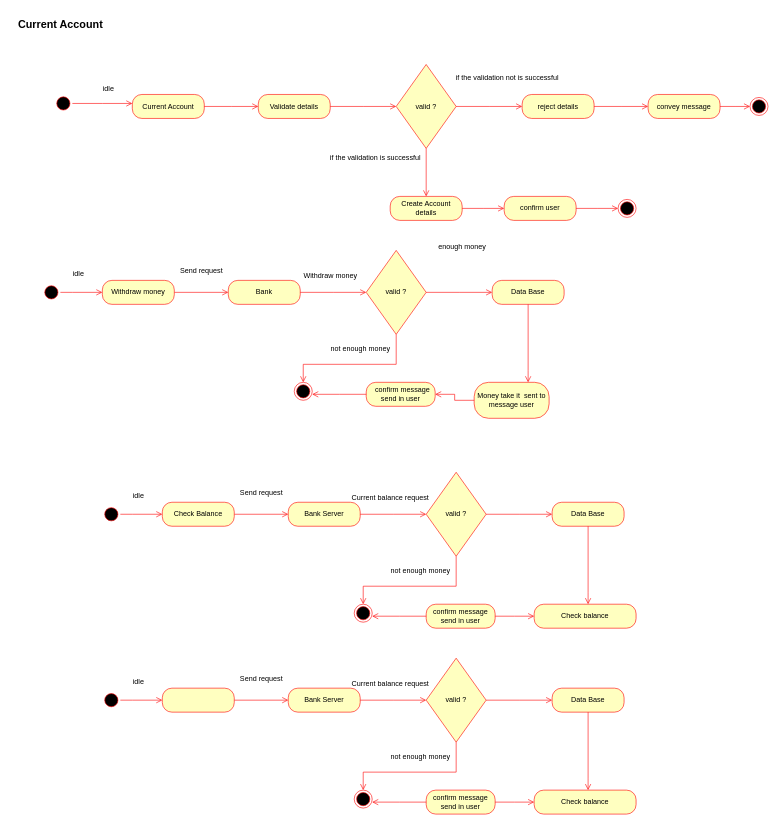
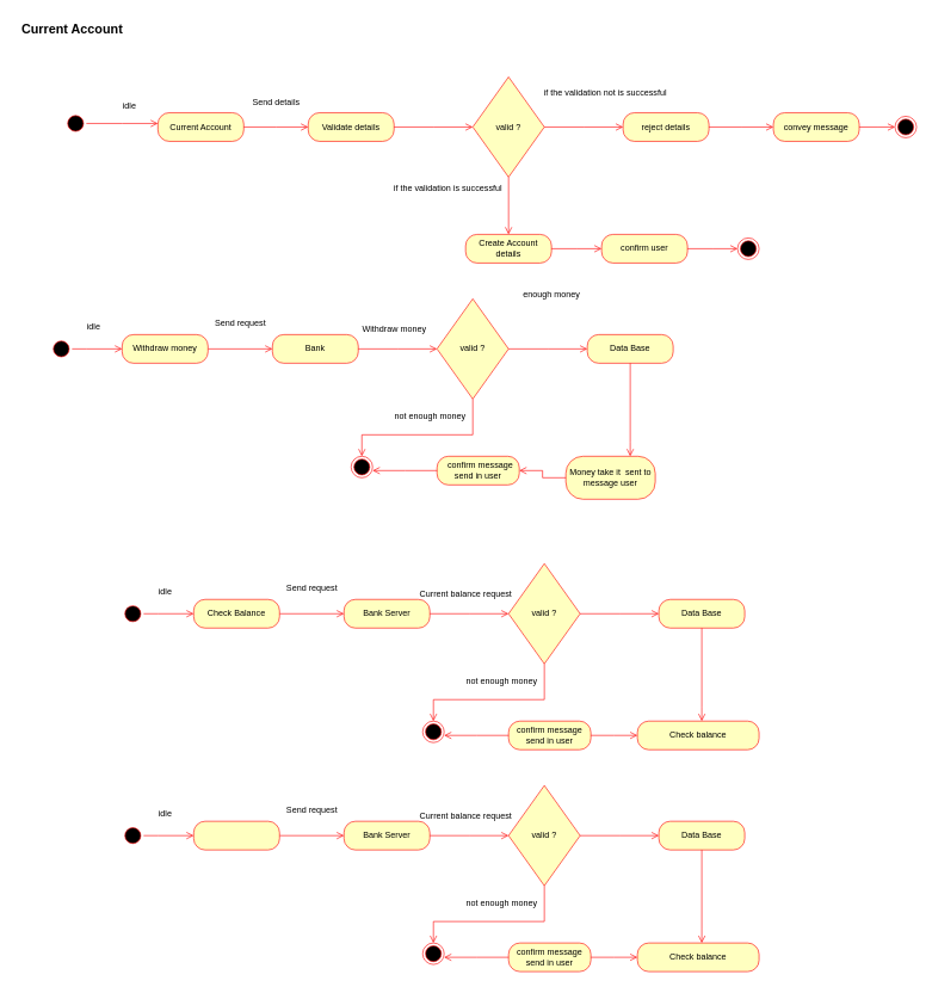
  <mxCell id="0" />
  <mxCell id="1" parent="0" />
  <mxCell id="2" value="" style="ellipse;html=1;shape=endState;fillColor=#000000;strokeColor=#ff0000;" vertex="1" parent="1"><mxGeometry x="1030" y="332" width="30" height="30" as="geometry" /></mxCell>
  <mxCell id="3" value="" style="ellipse;html=1;shape=endState;fillColor=#000000;strokeColor=#ff0000;" vertex="1" parent="1"><mxGeometry x="1250" y="162" width="30" height="30" as="geometry" /></mxCell>
  <mxCell id="4" value="" style="ellipse;html=1;shape=startState;fillColor=#000000;strokeColor=#ff0000;" vertex="1" parent="1"><mxGeometry x="90" y="157" width="30" height="30" as="geometry" /></mxCell>
  <mxCell id="5" value="" style="edgeStyle=orthogonalEdgeStyle;html=1;verticalAlign=bottom;endArrow=open;endSize=8;strokeColor=#ff0000;rounded=0;" edge="1" parent="1" source="4"><mxGeometry relative="1" as="geometry"><mxPoint x="220" y="172" as="targetPoint" /></mxGeometry></mxCell>
  <mxCell id="6" value="Current Account" style="rounded=1;whiteSpace=wrap;html=1;arcSize=40;fontColor=#000000;fillColor=#ffffc0;strokeColor=#ff0000;" vertex="1" parent="1"><mxGeometry x="220" y="157" width="120" height="40" as="geometry" /></mxCell>
  <mxCell id="7" value="" style="edgeStyle=orthogonalEdgeStyle;html=1;verticalAlign=bottom;endArrow=open;endSize=8;strokeColor=#ff0000;rounded=0;" edge="1" parent="1" source="6"><mxGeometry relative="1" as="geometry"><mxPoint x="430" y="177" as="targetPoint" /><mxPoint x="280" y="237" as="sourcePoint" /></mxGeometry></mxCell>
  <mxCell id="8" value="Validate details" style="rounded=1;whiteSpace=wrap;html=1;arcSize=40;fontColor=#000000;fillColor=#ffffc0;strokeColor=#ff0000;" vertex="1" parent="1"><mxGeometry x="430" y="157" width="120" height="40" as="geometry" /></mxCell>
  <mxCell id="9" value="" style="edgeStyle=orthogonalEdgeStyle;html=1;verticalAlign=bottom;endArrow=open;endSize=8;strokeColor=#ff0000;rounded=0;exitX=1;exitY=0.5;exitDx=0;exitDy=0;" edge="1" parent="1" source="8"><mxGeometry relative="1" as="geometry"><mxPoint x="660" y="177" as="targetPoint" /><mxPoint x="550" y="217" as="sourcePoint" /></mxGeometry></mxCell>
+ <mxCell id="10" value="Send details" style="text;html=1;align=center;verticalAlign=middle;resizable=0;points=[];autosize=1;strokeColor=none;fillColor=none;" vertex="1" parent="1"><mxGeometry x="340" y="127" width="90" height="30" as="geometry" /></mxCell>
  <mxCell id="11" value="valid ?" style="rhombus;whiteSpace=wrap;html=1;fontColor=#000000;fillColor=#ffffc0;strokeColor=#ff0000;" vertex="1" parent="1"><mxGeometry x="660" y="107" width="100" height="140" as="geometry" /></mxCell>
  <mxCell id="12" value="" style="edgeStyle=orthogonalEdgeStyle;html=1;align=left;verticalAlign=top;endArrow=open;endSize=8;strokeColor=#ff0000;rounded=0;" edge="1" parent="1" source="11"><mxGeometry x="-1" relative="1" as="geometry"><mxPoint x="710" y="327" as="targetPoint" /><Array as="points"><mxPoint x="710" y="227" /></Array></mxGeometry></mxCell>
  <mxCell id="13" value="Create Account details" style="rounded=1;whiteSpace=wrap;html=1;arcSize=40;fontColor=#000000;fillColor=#ffffc0;strokeColor=#ff0000;" vertex="1" parent="1"><mxGeometry x="650" y="327" width="120" height="40" as="geometry" /></mxCell>
  <mxCell id="14" value="" style="edgeStyle=orthogonalEdgeStyle;html=1;verticalAlign=bottom;endArrow=open;endSize=8;strokeColor=#ff0000;rounded=0;exitX=1;exitY=0.5;exitDx=0;exitDy=0;" edge="1" parent="1" source="13"><mxGeometry relative="1" as="geometry"><mxPoint x="840" y="347" as="targetPoint" /></mxGeometry></mxCell>
  <mxCell id="15" value="confirm user" style="rounded=1;whiteSpace=wrap;html=1;arcSize=40;fontColor=#000000;fillColor=#ffffc0;strokeColor=#ff0000;" vertex="1" parent="1"><mxGeometry x="840" y="327" width="120" height="40" as="geometry" /></mxCell>
  <mxCell id="16" value="" style="edgeStyle=orthogonalEdgeStyle;html=1;verticalAlign=bottom;endArrow=open;endSize=8;strokeColor=#ff0000;rounded=0;" edge="1" parent="1" source="15"><mxGeometry relative="1" as="geometry"><mxPoint x="1030" y="347" as="targetPoint" /></mxGeometry></mxCell>
  <mxCell id="17" value="if the validation is successful" style="text;html=1;align=center;verticalAlign=middle;resizable=0;points=[];autosize=1;strokeColor=none;fillColor=none;" vertex="1" parent="1"><mxGeometry x="540" y="247" width="170" height="30" as="geometry" /></mxCell>
  <mxCell id="18" value="reject details" style="rounded=1;whiteSpace=wrap;html=1;arcSize=40;fontColor=#000000;fillColor=#ffffc0;strokeColor=#ff0000;" vertex="1" parent="1"><mxGeometry x="870" y="157" width="120" height="40" as="geometry" /></mxCell>
  <mxCell id="19" value="" style="edgeStyle=orthogonalEdgeStyle;html=1;verticalAlign=bottom;endArrow=open;endSize=8;strokeColor=#ff0000;rounded=0;exitX=1;exitY=0.5;exitDx=0;exitDy=0;" edge="1" parent="1" source="11"><mxGeometry relative="1" as="geometry"><mxPoint x="870" y="177" as="targetPoint" /></mxGeometry></mxCell>
  <mxCell id="20" value="convey message" style="rounded=1;whiteSpace=wrap;html=1;arcSize=40;fontColor=#000000;fillColor=#ffffc0;strokeColor=#ff0000;" vertex="1" parent="1"><mxGeometry x="1080" y="157" width="120" height="40" as="geometry" /></mxCell>
  <mxCell id="21" value="" style="edgeStyle=orthogonalEdgeStyle;html=1;verticalAlign=bottom;endArrow=open;endSize=8;strokeColor=#ff0000;rounded=0;exitX=1;exitY=0.5;exitDx=0;exitDy=0;" edge="1" parent="1" source="18"><mxGeometry relative="1" as="geometry"><mxPoint x="1080" y="177" as="targetPoint" /></mxGeometry></mxCell>
  <mxCell id="22" value="if the validation not is successful" style="text;html=1;align=center;verticalAlign=middle;resizable=0;points=[];autosize=1;strokeColor=none;fillColor=none;" vertex="1" parent="1"><mxGeometry x="750" y="115" width="190" height="30" as="geometry" /></mxCell>
  <mxCell id="23" value="" style="edgeStyle=orthogonalEdgeStyle;html=1;verticalAlign=bottom;endArrow=open;endSize=8;strokeColor=#ff0000;rounded=0;exitX=1;exitY=0.5;exitDx=0;exitDy=0;" edge="1" parent="1" source="20"><mxGeometry relative="1" as="geometry"><mxPoint x="1250" y="177" as="targetPoint" /><mxPoint x="1280" y="157" as="sourcePoint" /></mxGeometry></mxCell>
  <mxCell id="24" value="idle" style="text;html=1;align=center;verticalAlign=middle;resizable=0;points=[];autosize=1;strokeColor=none;fillColor=none;" vertex="1" parent="1"><mxGeometry x="160" y="132" width="40" height="30" as="geometry" /></mxCell>
  <mxCell id="25" value="" style="ellipse;html=1;shape=endState;fillColor=#000000;strokeColor=#ff0000;" vertex="1" parent="1"><mxGeometry x="490" y="637" width="30" height="30" as="geometry" /></mxCell>
  <mxCell id="26" value="" style="edgeStyle=orthogonalEdgeStyle;html=1;verticalAlign=bottom;endArrow=open;endSize=8;strokeColor=#ff0000;rounded=0;" edge="1" parent="1"><mxGeometry relative="1" as="geometry"><mxPoint x="380" y="487" as="targetPoint" /><mxPoint x="290" y="487" as="sourcePoint" /></mxGeometry></mxCell>
  <mxCell id="27" value="Bank" style="rounded=1;whiteSpace=wrap;html=1;arcSize=40;fontColor=#000000;fillColor=#ffffc0;strokeColor=#ff0000;" vertex="1" parent="1"><mxGeometry x="380" y="467" width="120" height="40" as="geometry" /></mxCell>
  <mxCell id="28" value="" style="edgeStyle=orthogonalEdgeStyle;html=1;verticalAlign=bottom;endArrow=open;endSize=8;strokeColor=#ff0000;rounded=0;exitX=1;exitY=0.5;exitDx=0;exitDy=0;" edge="1" parent="1" source="27"><mxGeometry relative="1" as="geometry"><mxPoint x="610" y="487" as="targetPoint" /><mxPoint x="500" y="527" as="sourcePoint" /></mxGeometry></mxCell>
  <mxCell id="29" value="Send request" style="text;html=1;align=center;verticalAlign=middle;resizable=0;points=[];autosize=1;strokeColor=none;fillColor=none;" vertex="1" parent="1"><mxGeometry x="290" y="437" width="90" height="30" as="geometry" /></mxCell>
  <mxCell id="30" value="valid ?" style="rhombus;whiteSpace=wrap;html=1;fontColor=#000000;fillColor=#ffffc0;strokeColor=#ff0000;" vertex="1" parent="1"><mxGeometry x="610" y="417" width="100" height="140" as="geometry" /></mxCell>
  <mxCell id="31" value="" style="edgeStyle=orthogonalEdgeStyle;html=1;align=left;verticalAlign=top;endArrow=open;endSize=8;strokeColor=#ff0000;rounded=0;entryX=0.5;entryY=0;entryDx=0;entryDy=0;" edge="1" parent="1" source="30" target="25"><mxGeometry x="-1" relative="1" as="geometry"><mxPoint x="660" y="637" as="targetPoint" /><Array as="points"><mxPoint x="660" y="607" /><mxPoint x="505" y="607" /></Array></mxGeometry></mxCell>
  <mxCell id="32" value="&amp;nbsp; &amp;nbsp;confirm message&amp;nbsp; send in user" style="rounded=1;whiteSpace=wrap;html=1;arcSize=40;fontColor=#000000;fillColor=#ffffc0;strokeColor=#ff0000;" vertex="1" parent="1"><mxGeometry x="610" y="637" width="115" height="40" as="geometry" /></mxCell>
  <mxCell id="33" value="Money take it&amp;nbsp; sent to message user" style="rounded=1;whiteSpace=wrap;html=1;arcSize=40;fontColor=#000000;fillColor=#ffffc0;strokeColor=#ff0000;" vertex="1" parent="1"><mxGeometry x="790" y="637" width="125" height="60" as="geometry" /></mxCell>
  <mxCell id="34" value="not enough money" style="text;html=1;align=center;verticalAlign=middle;resizable=0;points=[];autosize=1;strokeColor=none;fillColor=none;" vertex="1" parent="1"><mxGeometry x="540" y="567" width="120" height="30" as="geometry" /></mxCell>
  <mxCell id="35" value="Data Base" style="rounded=1;whiteSpace=wrap;html=1;arcSize=40;fontColor=#000000;fillColor=#ffffc0;strokeColor=#ff0000;" vertex="1" parent="1"><mxGeometry x="820" y="467" width="120" height="40" as="geometry" /></mxCell>
  <mxCell id="36" value="" style="edgeStyle=orthogonalEdgeStyle;html=1;verticalAlign=bottom;endArrow=open;endSize=8;strokeColor=#ff0000;rounded=0;exitX=1;exitY=0.5;exitDx=0;exitDy=0;" edge="1" parent="1" source="30"><mxGeometry relative="1" as="geometry"><mxPoint x="820" y="487" as="targetPoint" /></mxGeometry></mxCell>
  <mxCell id="37" value="enough money" style="text;html=1;align=center;verticalAlign=middle;resizable=0;points=[];autosize=1;strokeColor=none;fillColor=none;" vertex="1" parent="1"><mxGeometry x="720" y="397" width="100" height="30" as="geometry" /></mxCell>
  <mxCell id="38" value="idle" style="text;html=1;align=center;verticalAlign=middle;resizable=0;points=[];autosize=1;strokeColor=none;fillColor=none;" vertex="1" parent="1"><mxGeometry x="110" y="442" width="40" height="30" as="geometry" /></mxCell>
  <mxCell id="39" value="" style="ellipse;html=1;shape=startState;fillColor=#000000;strokeColor=#ff0000;" vertex="1" parent="1"><mxGeometry x="70" y="472" width="30" height="30" as="geometry" /></mxCell>
  <mxCell id="40" value="" style="edgeStyle=orthogonalEdgeStyle;html=1;verticalAlign=bottom;endArrow=open;endSize=8;strokeColor=#ff0000;rounded=0;entryX=0;entryY=0.5;entryDx=0;entryDy=0;" edge="1" parent="1" source="39"><mxGeometry relative="1" as="geometry"><mxPoint x="170" y="487" as="targetPoint" /><Array as="points"><mxPoint x="120" y="487" /><mxPoint x="120" y="487" /></Array></mxGeometry></mxCell>
  <mxCell id="41" value="Withdraw money" style="rounded=1;whiteSpace=wrap;html=1;arcSize=40;fontColor=#000000;fillColor=#ffffc0;strokeColor=#ff0000;" vertex="1" parent="1"><mxGeometry x="170" y="467" width="120" height="40" as="geometry" /></mxCell>
  <mxCell id="42" value="Withdraw money" style="text;html=1;align=center;verticalAlign=middle;resizable=0;points=[];autosize=1;strokeColor=none;fillColor=none;" vertex="1" parent="1"><mxGeometry x="495" y="445" width="110" height="30" as="geometry" /></mxCell>
  <mxCell id="43" value="" style="edgeStyle=orthogonalEdgeStyle;html=1;verticalAlign=bottom;endArrow=open;endSize=8;strokeColor=#ff0000;rounded=0;exitX=0.5;exitY=1;exitDx=0;exitDy=0;" edge="1" parent="1" source="35" target="33"><mxGeometry relative="1" as="geometry"><mxPoint x="890" y="587" as="targetPoint" /><Array as="points"><mxPoint x="880" y="617" /><mxPoint x="880" y="617" /></Array></mxGeometry></mxCell>
  <mxCell id="44" value="" style="edgeStyle=orthogonalEdgeStyle;html=1;verticalAlign=bottom;endArrow=open;endSize=8;strokeColor=#ff0000;rounded=0;exitX=0;exitY=0.5;exitDx=0;exitDy=0;" edge="1" parent="1" source="32"><mxGeometry relative="1" as="geometry"><mxPoint x="520" y="657" as="targetPoint" /></mxGeometry></mxCell>
  <mxCell id="45" value="" style="ellipse;html=1;shape=endState;fillColor=#000000;strokeColor=#ff0000;" vertex="1" parent="1"><mxGeometry x="590" y="1007" width="30" height="30" as="geometry" /></mxCell>
  <mxCell id="46" value="" style="edgeStyle=orthogonalEdgeStyle;html=1;verticalAlign=bottom;endArrow=open;endSize=8;strokeColor=#ff0000;rounded=0;" edge="1" parent="1"><mxGeometry relative="1" as="geometry"><mxPoint x="480" y="857" as="targetPoint" /><mxPoint x="390" y="857" as="sourcePoint" /></mxGeometry></mxCell>
  <mxCell id="47" value="Bank Server" style="rounded=1;whiteSpace=wrap;html=1;arcSize=40;fontColor=#000000;fillColor=#ffffc0;strokeColor=#ff0000;" vertex="1" parent="1"><mxGeometry x="480" y="837" width="120" height="40" as="geometry" /></mxCell>
  <mxCell id="48" value="" style="edgeStyle=orthogonalEdgeStyle;html=1;verticalAlign=bottom;endArrow=open;endSize=8;strokeColor=#ff0000;rounded=0;exitX=1;exitY=0.5;exitDx=0;exitDy=0;" edge="1" parent="1" source="47"><mxGeometry relative="1" as="geometry"><mxPoint x="710" y="857" as="targetPoint" /><mxPoint x="600" y="897" as="sourcePoint" /></mxGeometry></mxCell>
  <mxCell id="49" value="Send request" style="text;html=1;align=center;verticalAlign=middle;resizable=0;points=[];autosize=1;strokeColor=none;fillColor=none;" vertex="1" parent="1"><mxGeometry x="390" y="807" width="90" height="30" as="geometry" /></mxCell>
  <mxCell id="50" value="valid ?" style="rhombus;whiteSpace=wrap;html=1;fontColor=#000000;fillColor=#ffffc0;strokeColor=#ff0000;" vertex="1" parent="1"><mxGeometry x="710" y="787" width="100" height="140" as="geometry" /></mxCell>
  <mxCell id="51" value="" style="edgeStyle=orthogonalEdgeStyle;html=1;align=left;verticalAlign=top;endArrow=open;endSize=8;strokeColor=#ff0000;rounded=0;entryX=0.5;entryY=0;entryDx=0;entryDy=0;" edge="1" parent="1" source="50" target="45"><mxGeometry x="-1" relative="1" as="geometry"><mxPoint x="760" y="1007" as="targetPoint" /><Array as="points"><mxPoint x="760" y="977" /><mxPoint x="605" y="977" /></Array></mxGeometry></mxCell>
  <mxCell id="52" value="confirm message send in user" style="rounded=1;whiteSpace=wrap;html=1;arcSize=40;fontColor=#000000;fillColor=#ffffc0;strokeColor=#ff0000;" vertex="1" parent="1"><mxGeometry x="710" y="1007" width="115" height="40" as="geometry" /></mxCell>
  <mxCell id="53" value="" style="edgeStyle=orthogonalEdgeStyle;html=1;verticalAlign=bottom;endArrow=open;endSize=8;strokeColor=#ff0000;rounded=0;exitX=1;exitY=0.5;exitDx=0;exitDy=0;" edge="1" parent="1" source="52"><mxGeometry relative="1" as="geometry"><mxPoint x="890" y="1027" as="targetPoint" /></mxGeometry></mxCell>
  <mxCell id="54" value="Check balance" style="rounded=1;whiteSpace=wrap;html=1;arcSize=40;fontColor=#000000;fillColor=#ffffc0;strokeColor=#ff0000;" vertex="1" parent="1"><mxGeometry x="890" y="1007" width="170" height="40" as="geometry" /></mxCell>
  <mxCell id="55" value="not enough money" style="text;html=1;align=center;verticalAlign=middle;resizable=0;points=[];autosize=1;strokeColor=none;fillColor=none;" vertex="1" parent="1"><mxGeometry x="640" y="937" width="120" height="30" as="geometry" /></mxCell>
  <mxCell id="56" value="Data Base" style="rounded=1;whiteSpace=wrap;html=1;arcSize=40;fontColor=#000000;fillColor=#ffffc0;strokeColor=#ff0000;" vertex="1" parent="1"><mxGeometry x="920" y="837" width="120" height="40" as="geometry" /></mxCell>
  <mxCell id="57" value="" style="edgeStyle=orthogonalEdgeStyle;html=1;verticalAlign=bottom;endArrow=open;endSize=8;strokeColor=#ff0000;rounded=0;exitX=1;exitY=0.5;exitDx=0;exitDy=0;" edge="1" parent="1" source="50"><mxGeometry relative="1" as="geometry"><mxPoint x="920" y="857" as="targetPoint" /></mxGeometry></mxCell>
  <mxCell id="58" value="idle" style="text;html=1;align=center;verticalAlign=middle;resizable=0;points=[];autosize=1;strokeColor=none;fillColor=none;" vertex="1" parent="1"><mxGeometry x="210" y="812" width="40" height="30" as="geometry" /></mxCell>
  <mxCell id="59" value="" style="ellipse;html=1;shape=startState;fillColor=#000000;strokeColor=#ff0000;" vertex="1" parent="1"><mxGeometry x="170" y="842" width="30" height="30" as="geometry" /></mxCell>
  <mxCell id="60" value="" style="edgeStyle=orthogonalEdgeStyle;html=1;verticalAlign=bottom;endArrow=open;endSize=8;strokeColor=#ff0000;rounded=0;entryX=0;entryY=0.5;entryDx=0;entryDy=0;" edge="1" parent="1" source="59"><mxGeometry relative="1" as="geometry"><mxPoint x="270" y="857" as="targetPoint" /><Array as="points"><mxPoint x="220" y="857" /><mxPoint x="220" y="857" /></Array></mxGeometry></mxCell>
  <mxCell id="61" value="Check Balance" style="rounded=1;whiteSpace=wrap;html=1;arcSize=40;fontColor=#000000;fillColor=#ffffc0;strokeColor=#ff0000;" vertex="1" parent="1"><mxGeometry x="270" y="837" width="120" height="40" as="geometry" /></mxCell>
  <mxCell id="62" value="Current balance request" style="text;html=1;align=center;verticalAlign=middle;resizable=0;points=[];autosize=1;strokeColor=none;fillColor=none;" vertex="1" parent="1"><mxGeometry x="575" y="815" width="150" height="30" as="geometry" /></mxCell>
  <mxCell id="63" value="" style="edgeStyle=orthogonalEdgeStyle;html=1;verticalAlign=bottom;endArrow=open;endSize=8;strokeColor=#ff0000;rounded=0;exitX=0.5;exitY=1;exitDx=0;exitDy=0;" edge="1" parent="1" source="56" target="54"><mxGeometry relative="1" as="geometry"><mxPoint x="990" y="957" as="targetPoint" /><Array as="points"><mxPoint x="980" y="987" /><mxPoint x="980" y="987" /></Array></mxGeometry></mxCell>
  <mxCell id="64" value="" style="edgeStyle=orthogonalEdgeStyle;html=1;verticalAlign=bottom;endArrow=open;endSize=8;strokeColor=#ff0000;rounded=0;exitX=0;exitY=0.5;exitDx=0;exitDy=0;" edge="1" parent="1" source="52"><mxGeometry relative="1" as="geometry"><mxPoint x="620" y="1027" as="targetPoint" /></mxGeometry></mxCell>
  <mxCell id="65" value="" style="edgeStyle=orthogonalEdgeStyle;html=1;verticalAlign=bottom;endArrow=open;endSize=8;strokeColor=#ff0000;rounded=0;exitX=0;exitY=0.5;exitDx=0;exitDy=0;entryX=1;entryY=0.5;entryDx=0;entryDy=0;" edge="1" parent="1" source="33" target="32"><mxGeometry relative="1" as="geometry"><mxPoint x="1190" y="587" as="targetPoint" /></mxGeometry></mxCell>
  <mxCell id="66" value="" style="ellipse;html=1;shape=endState;fillColor=#000000;strokeColor=#ff0000;" vertex="1" parent="1"><mxGeometry x="590" y="1317" width="30" height="30" as="geometry" /></mxCell>
  <mxCell id="67" value="" style="edgeStyle=orthogonalEdgeStyle;html=1;verticalAlign=bottom;endArrow=open;endSize=8;strokeColor=#ff0000;rounded=0;" edge="1" parent="1"><mxGeometry relative="1" as="geometry"><mxPoint x="480" y="1167" as="targetPoint" /><mxPoint x="390" y="1167" as="sourcePoint" /></mxGeometry></mxCell>
  <mxCell id="68" value="Bank Server" style="rounded=1;whiteSpace=wrap;html=1;arcSize=40;fontColor=#000000;fillColor=#ffffc0;strokeColor=#ff0000;" vertex="1" parent="1"><mxGeometry x="480" y="1147" width="120" height="40" as="geometry" /></mxCell>
  <mxCell id="69" value="" style="edgeStyle=orthogonalEdgeStyle;html=1;verticalAlign=bottom;endArrow=open;endSize=8;strokeColor=#ff0000;rounded=0;exitX=1;exitY=0.5;exitDx=0;exitDy=0;" edge="1" parent="1" source="68"><mxGeometry relative="1" as="geometry"><mxPoint x="710" y="1167" as="targetPoint" /><mxPoint x="600" y="1207" as="sourcePoint" /></mxGeometry></mxCell>
  <mxCell id="70" value="Send request" style="text;html=1;align=center;verticalAlign=middle;resizable=0;points=[];autosize=1;strokeColor=none;fillColor=none;" vertex="1" parent="1"><mxGeometry x="390" y="1117" width="90" height="30" as="geometry" /></mxCell>
  <mxCell id="71" value="valid ?" style="rhombus;whiteSpace=wrap;html=1;fontColor=#000000;fillColor=#ffffc0;strokeColor=#ff0000;" vertex="1" parent="1"><mxGeometry x="710" y="1097" width="100" height="140" as="geometry" /></mxCell>
  <mxCell id="72" value="" style="edgeStyle=orthogonalEdgeStyle;html=1;align=left;verticalAlign=top;endArrow=open;endSize=8;strokeColor=#ff0000;rounded=0;entryX=0.5;entryY=0;entryDx=0;entryDy=0;" edge="1" parent="1" source="71" target="66"><mxGeometry x="-1" relative="1" as="geometry"><mxPoint x="760" y="1317" as="targetPoint" /><Array as="points"><mxPoint x="760" y="1287" /><mxPoint x="605" y="1287" /></Array></mxGeometry></mxCell>
  <mxCell id="73" value="confirm message send in user" style="rounded=1;whiteSpace=wrap;html=1;arcSize=40;fontColor=#000000;fillColor=#ffffc0;strokeColor=#ff0000;" vertex="1" parent="1"><mxGeometry x="710" y="1317" width="115" height="40" as="geometry" /></mxCell>
  <mxCell id="74" value="" style="edgeStyle=orthogonalEdgeStyle;html=1;verticalAlign=bottom;endArrow=open;endSize=8;strokeColor=#ff0000;rounded=0;exitX=1;exitY=0.5;exitDx=0;exitDy=0;" edge="1" parent="1" source="73"><mxGeometry relative="1" as="geometry"><mxPoint x="890" y="1337" as="targetPoint" /></mxGeometry></mxCell>
  <mxCell id="75" value="Check balance" style="rounded=1;whiteSpace=wrap;html=1;arcSize=40;fontColor=#000000;fillColor=#ffffc0;strokeColor=#ff0000;" vertex="1" parent="1"><mxGeometry x="890" y="1317" width="170" height="40" as="geometry" /></mxCell>
  <mxCell id="76" value="not enough money" style="text;html=1;align=center;verticalAlign=middle;resizable=0;points=[];autosize=1;strokeColor=none;fillColor=none;" vertex="1" parent="1"><mxGeometry x="640" y="1247" width="120" height="30" as="geometry" /></mxCell>
  <mxCell id="77" value="Data Base" style="rounded=1;whiteSpace=wrap;html=1;arcSize=40;fontColor=#000000;fillColor=#ffffc0;strokeColor=#ff0000;" vertex="1" parent="1"><mxGeometry x="920" y="1147" width="120" height="40" as="geometry" /></mxCell>
  <mxCell id="78" value="" style="edgeStyle=orthogonalEdgeStyle;html=1;verticalAlign=bottom;endArrow=open;endSize=8;strokeColor=#ff0000;rounded=0;exitX=1;exitY=0.5;exitDx=0;exitDy=0;" edge="1" parent="1" source="71"><mxGeometry relative="1" as="geometry"><mxPoint x="920" y="1167" as="targetPoint" /></mxGeometry></mxCell>
  <mxCell id="79" value="idle" style="text;html=1;align=center;verticalAlign=middle;resizable=0;points=[];autosize=1;strokeColor=none;fillColor=none;" vertex="1" parent="1"><mxGeometry x="210" y="1122" width="40" height="30" as="geometry" /></mxCell>
  <mxCell id="80" value="" style="ellipse;html=1;shape=startState;fillColor=#000000;strokeColor=#ff0000;" vertex="1" parent="1"><mxGeometry x="170" y="1152" width="30" height="30" as="geometry" /></mxCell>
  <mxCell id="81" value="" style="edgeStyle=orthogonalEdgeStyle;html=1;verticalAlign=bottom;endArrow=open;endSize=8;strokeColor=#ff0000;rounded=0;entryX=0;entryY=0.5;entryDx=0;entryDy=0;" edge="1" parent="1" source="80"><mxGeometry relative="1" as="geometry"><mxPoint x="270" y="1167" as="targetPoint" /><Array as="points"><mxPoint x="220" y="1167" /><mxPoint x="220" y="1167" /></Array></mxGeometry></mxCell>
  <mxCell id="82" value="" style="rounded=1;whiteSpace=wrap;html=1;arcSize=40;fontColor=#000000;fillColor=#ffffc0;strokeColor=#ff0000;" vertex="1" parent="1"><mxGeometry x="270" y="1147" width="120" height="40" as="geometry" /></mxCell>
  <mxCell id="83" value="Current balance request" style="text;html=1;align=center;verticalAlign=middle;resizable=0;points=[];autosize=1;strokeColor=none;fillColor=none;" vertex="1" parent="1"><mxGeometry x="575" y="1125" width="150" height="30" as="geometry" /></mxCell>
  <mxCell id="84" value="" style="edgeStyle=orthogonalEdgeStyle;html=1;verticalAlign=bottom;endArrow=open;endSize=8;strokeColor=#ff0000;rounded=0;exitX=0.5;exitY=1;exitDx=0;exitDy=0;" edge="1" parent="1" source="77" target="75"><mxGeometry relative="1" as="geometry"><mxPoint x="990" y="1267" as="targetPoint" /><Array as="points"><mxPoint x="980" y="1297" /><mxPoint x="980" y="1297" /></Array></mxGeometry></mxCell>
  <mxCell id="85" value="" style="edgeStyle=orthogonalEdgeStyle;html=1;verticalAlign=bottom;endArrow=open;endSize=8;strokeColor=#ff0000;rounded=0;exitX=0;exitY=0.5;exitDx=0;exitDy=0;" edge="1" parent="1" source="73"><mxGeometry relative="1" as="geometry"><mxPoint x="620" y="1337" as="targetPoint" /></mxGeometry></mxCell>
  <mxCell id="86" value="&lt;font style=&quot;font-size: 18px;&quot;&gt;&lt;b&gt;Current Account&lt;/b&gt;&lt;/font&gt;" style="text;html=1;align=center;verticalAlign=middle;resizable=0;points=[];autosize=1;strokeColor=none;fillColor=none;" vertex="1" parent="1"><mxGeometry x="20" y="20" width="160" height="40" as="geometry" /></mxCell>
